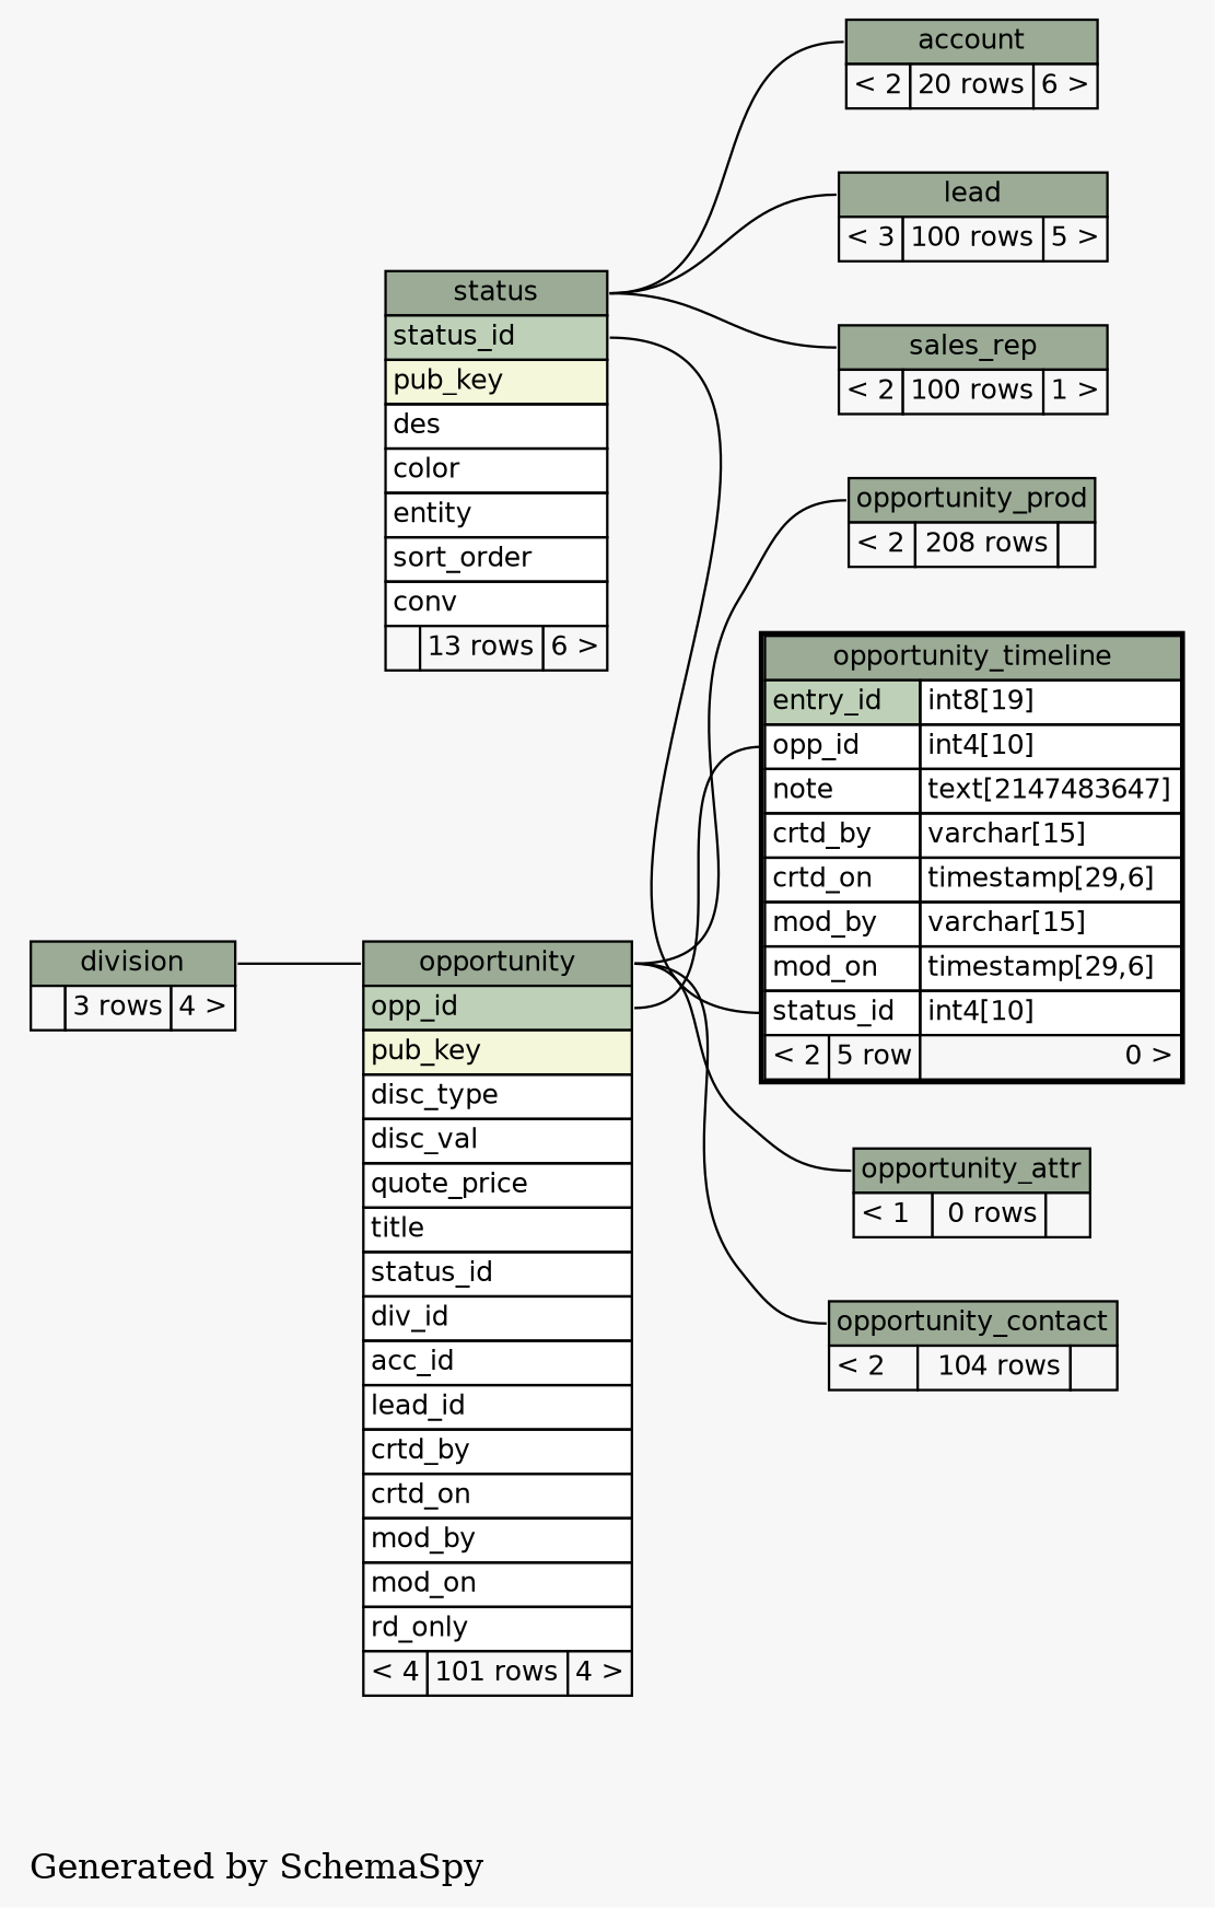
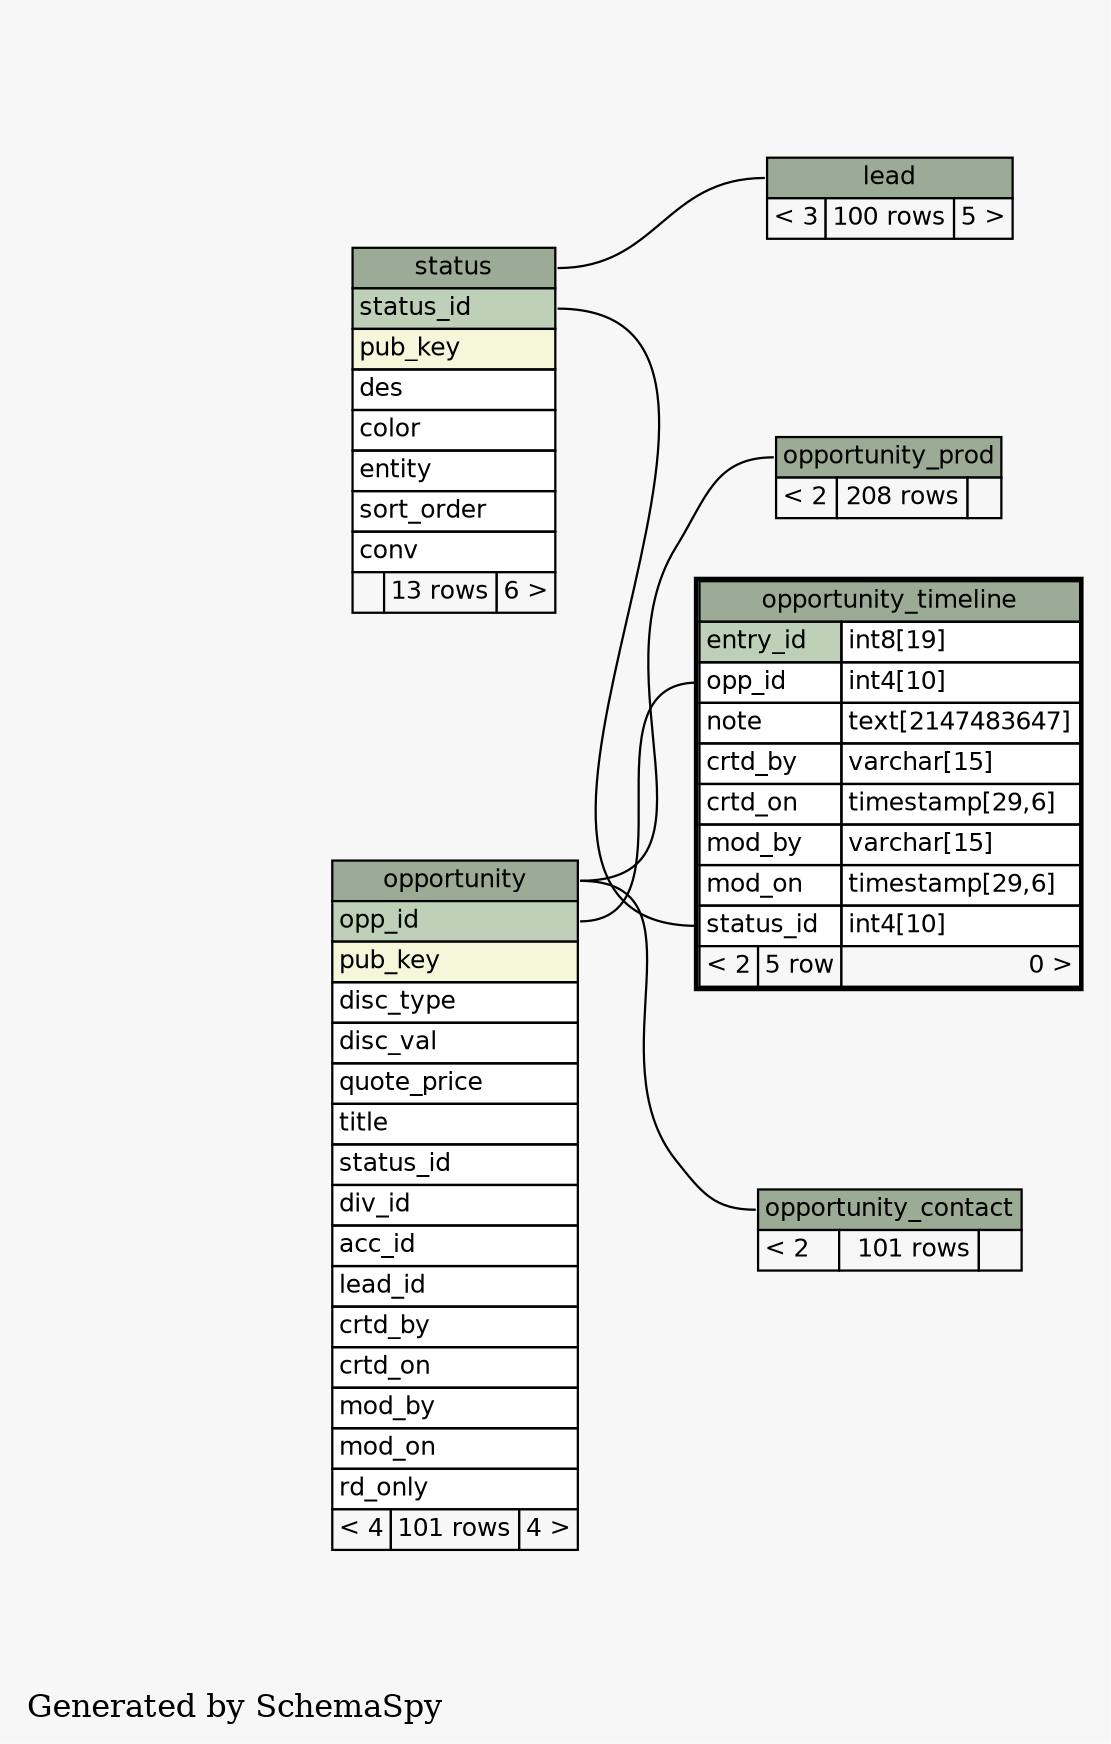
  digraph {
    bgcolor="#f7f7f7"
    label="\nGenerated by SchemaSpy"
    labeljust=l
    rankdir=RL
    node [fontname=Helvetica fontsize=11 shape=plaintext]
    edge [arrowhead=none arrowsize=0.8 arrowtail=crowtee headport="status.heading:e"]
-   n1 [label=<     <TABLE BORDER="0" CELLBORDER="1" CELLSPACING="0" BGCOLOR="#ffffff">       <TR><TD PORT="account.heading" COLSPAN="3" BGCOLOR="#9bab96" ALIGN="CENTER">account</TD></TR>       <TR><TD ALIGN="LEFT" BGCOLOR="#f7f7f7">&lt; 2</TD><TD ALIGN="RIGHT" BGCOLOR="#f7f7f7">20 rows</TD><TD ALIGN="RIGHT" BGCOLOR="#f7f7f7">6 &gt;</TD></TR>     </TABLE>>]
    n2 [label=<     <TABLE BORDER="0" CELLBORDER="1" CELLSPACING="0" BGCOLOR="#ffffff">       <TR><TD PORT="status.heading" COLSPAN="3" BGCOLOR="#9bab96" ALIGN="CENTER">status</TD></TR>       <TR><TD PORT="status_id" COLSPAN="3" BGCOLOR="#bed1b8" ALIGN="LEFT">status_id</TD></TR>       <TR><TD PORT="pub_key" COLSPAN="3" BGCOLOR="#f4f7da" ALIGN="LEFT">pub_key</TD></TR>       <TR><TD PORT="des" COLSPAN="3" ALIGN="LEFT">des</TD></TR>       <TR><TD PORT="color" COLSPAN="3" ALIGN="LEFT">color</TD></TR>       <TR><TD PORT="entity" COLSPAN="3" ALIGN="LEFT">entity</TD></TR>       <TR><TD PORT="sort_order" COLSPAN="3" ALIGN="LEFT">sort_order</TD></TR>       <TR><TD PORT="conv" COLSPAN="3" ALIGN="LEFT">conv</TD></TR>       <TR><TD ALIGN="LEFT" BGCOLOR="#f7f7f7">  </TD><TD ALIGN="RIGHT" BGCOLOR="#f7f7f7">13 rows</TD><TD ALIGN="RIGHT" BGCOLOR="#f7f7f7">6 &gt;</TD></TR>     </TABLE>>]
    n3 [label=<     <TABLE BORDER="0" CELLBORDER="1" CELLSPACING="0" BGCOLOR="#ffffff">       <TR><TD PORT="lead.heading" COLSPAN="3" BGCOLOR="#9bab96" ALIGN="CENTER">lead</TD></TR>       <TR><TD ALIGN="LEFT" BGCOLOR="#f7f7f7">&lt; 3</TD><TD ALIGN="RIGHT" BGCOLOR="#f7f7f7">100 rows</TD><TD ALIGN="RIGHT" BGCOLOR="#f7f7f7">5 &gt;</TD></TR>     </TABLE>>]
    n4 [label=<     <TABLE BORDER="0" CELLBORDER="1" CELLSPACING="0" BGCOLOR="#ffffff">       <TR><TD PORT="opportunity.heading" COLSPAN="3" BGCOLOR="#9bab96" ALIGN="CENTER">opportunity</TD></TR>       <TR><TD PORT="opp_id" COLSPAN="3" BGCOLOR="#bed1b8" ALIGN="LEFT">opp_id</TD></TR>       <TR><TD PORT="pub_key" COLSPAN="3" BGCOLOR="#f4f7da" ALIGN="LEFT">pub_key</TD></TR>       <TR><TD PORT="disc_type" COLSPAN="3" ALIGN="LEFT">disc_type</TD></TR>       <TR><TD PORT="disc_val" COLSPAN="3" ALIGN="LEFT">disc_val</TD></TR>       <TR><TD PORT="quote_price" COLSPAN="3" ALIGN="LEFT">quote_price</TD></TR>       <TR><TD PORT="title" COLSPAN="3" ALIGN="LEFT">title</TD></TR>       <TR><TD PORT="status_id" COLSPAN="3" ALIGN="LEFT">status_id</TD></TR>       <TR><TD PORT="div_id" COLSPAN="3" ALIGN="LEFT">div_id</TD></TR>       <TR><TD PORT="acc_id" COLSPAN="3" ALIGN="LEFT">acc_id</TD></TR>       <TR><TD PORT="lead_id" COLSPAN="3" ALIGN="LEFT">lead_id</TD></TR>       <TR><TD PORT="crtd_by" COLSPAN="3" ALIGN="LEFT">crtd_by</TD></TR>       <TR><TD PORT="crtd_on" COLSPAN="3" ALIGN="LEFT">crtd_on</TD></TR>       <TR><TD PORT="mod_by" COLSPAN="3" ALIGN="LEFT">mod_by</TD></TR>       <TR><TD PORT="mod_on" COLSPAN="3" ALIGN="LEFT">mod_on</TD></TR>       <TR><TD PORT="rd_only" COLSPAN="3" ALIGN="LEFT">rd_only</TD></TR>       <TR><TD ALIGN="LEFT" BGCOLOR="#f7f7f7">&lt; 4</TD><TD ALIGN="RIGHT" BGCOLOR="#f7f7f7">101 rows</TD><TD ALIGN="RIGHT" BGCOLOR="#f7f7f7">4 &gt;</TD></TR>     </TABLE>>]
-   n5 [label=<     <TABLE BORDER="0" CELLBORDER="1" CELLSPACING="0" BGCOLOR="#ffffff">       <TR><TD PORT="division.heading" COLSPAN="3" BGCOLOR="#9bab96" ALIGN="CENTER">division</TD></TR>       <TR><TD ALIGN="LEFT" BGCOLOR="#f7f7f7">  </TD><TD ALIGN="RIGHT" BGCOLOR="#f7f7f7">3 rows</TD><TD ALIGN="RIGHT" BGCOLOR="#f7f7f7">4 &gt;</TD></TR>     </TABLE>>]
-   n6 [label=<     <TABLE BORDER="0" CELLBORDER="1" CELLSPACING="0" BGCOLOR="#ffffff">       <TR><TD PORT="opportunity_attr.heading" COLSPAN="3" BGCOLOR="#9bab96" ALIGN="CENTER">opportunity_attr</TD></TR>       <TR><TD ALIGN="LEFT" BGCOLOR="#f7f7f7">&lt; 1</TD><TD ALIGN="RIGHT" BGCOLOR="#f7f7f7">0 rows</TD><TD ALIGN="RIGHT" BGCOLOR="#f7f7f7">  </TD></TR>     </TABLE>>]
-   n7 [label=<     <TABLE BORDER="0" CELLBORDER="1" CELLSPACING="0" BGCOLOR="#ffffff">       <TR><TD PORT="opportunity_contact.heading" COLSPAN="3" BGCOLOR="#9bab96" ALIGN="CENTER">opportunity_contact</TD></TR>       <TR><TD ALIGN="LEFT" BGCOLOR="#f7f7f7">&lt; 2</TD><TD ALIGN="RIGHT" BGCOLOR="#f7f7f7">104 rows</TD><TD ALIGN="RIGHT" BGCOLOR="#f7f7f7">  </TD></TR>     </TABLE>>]
+   n7 [label=<     <TABLE BORDER="0" CELLBORDER="1" CELLSPACING="0" BGCOLOR="#ffffff">       <TR><TD PORT="opportunity_contact.heading" COLSPAN="3" BGCOLOR="#9bab96" ALIGN="CENTER">opportunity_contact</TD></TR>       <TR><TD ALIGN="LEFT" BGCOLOR="#f7f7f7">&lt; 2</TD><TD ALIGN="RIGHT" BGCOLOR="#f7f7f7">101 rows</TD><TD ALIGN="RIGHT" BGCOLOR="#f7f7f7">  </TD></TR>     </TABLE>>]
    n8 [label=<     <TABLE BORDER="0" CELLBORDER="1" CELLSPACING="0" BGCOLOR="#ffffff">       <TR><TD PORT="opportunity_prod.heading" COLSPAN="3" BGCOLOR="#9bab96" ALIGN="CENTER">opportunity_prod</TD></TR>       <TR><TD ALIGN="LEFT" BGCOLOR="#f7f7f7">&lt; 2</TD><TD ALIGN="RIGHT" BGCOLOR="#f7f7f7">208 rows</TD><TD ALIGN="RIGHT" BGCOLOR="#f7f7f7">  </TD></TR>     </TABLE>>]
    n9 [label=<     <TABLE BORDER="2" CELLBORDER="1" CELLSPACING="0" BGCOLOR="#ffffff">       <TR><TD PORT="opportunity_timeline.heading" COLSPAN="3" BGCOLOR="#9bab96" ALIGN="CENTER">opportunity_timeline</TD></TR>       <TR><TD PORT="entry_id" COLSPAN="2" BGCOLOR="#bed1b8" ALIGN="LEFT">entry_id</TD><TD PORT="entry_id.type" ALIGN="LEFT">int8[19]</TD></TR>       <TR><TD PORT="opp_id" COLSPAN="2" ALIGN="LEFT">opp_id</TD><TD PORT="opp_id.type" ALIGN="LEFT">int4[10]</TD></TR>       <TR><TD PORT="note" COLSPAN="2" ALIGN="LEFT">note</TD><TD PORT="note.type" ALIGN="LEFT">text[2147483647]</TD></TR>       <TR><TD PORT="crtd_by" COLSPAN="2" ALIGN="LEFT">crtd_by</TD><TD PORT="crtd_by.type" ALIGN="LEFT">varchar[15]</TD></TR>       <TR><TD PORT="crtd_on" COLSPAN="2" ALIGN="LEFT">crtd_on</TD><TD PORT="crtd_on.type" ALIGN="LEFT">timestamp[29,6]</TD></TR>       <TR><TD PORT="mod_by" COLSPAN="2" ALIGN="LEFT">mod_by</TD><TD PORT="mod_by.type" ALIGN="LEFT">varchar[15]</TD></TR>       <TR><TD PORT="mod_on" COLSPAN="2" ALIGN="LEFT">mod_on</TD><TD PORT="mod_on.type" ALIGN="LEFT">timestamp[29,6]</TD></TR>       <TR><TD PORT="status_id" COLSPAN="2" ALIGN="LEFT">status_id</TD><TD PORT="status_id.type" ALIGN="LEFT">int4[10]</TD></TR>       <TR><TD ALIGN="LEFT" BGCOLOR="#f7f7f7">&lt; 2</TD><TD ALIGN="RIGHT" BGCOLOR="#f7f7f7">5 row</TD><TD ALIGN="RIGHT" BGCOLOR="#f7f7f7">0 &gt;</TD></TR>     </TABLE>>]
-   n10 [label=<     <TABLE BORDER="0" CELLBORDER="1" CELLSPACING="0" BGCOLOR="#ffffff">       <TR><TD PORT="sales_rep.heading" COLSPAN="3" BGCOLOR="#9bab96" ALIGN="CENTER">sales_rep</TD></TR>       <TR><TD ALIGN="LEFT" BGCOLOR="#f7f7f7">&lt; 2</TD><TD ALIGN="RIGHT" BGCOLOR="#f7f7f7">100 rows</TD><TD ALIGN="RIGHT" BGCOLOR="#f7f7f7">1 &gt;</TD></TR>     </TABLE>>]
-   n1 -> n2 [tailport="account.heading:w"]
    n3 -> n2 [tailport="lead.heading:w"]
-   n4 -> n5 [headport="division.heading:e" tailport="opportunity.heading:w"]
-   n6 -> n4 [arrowtail=tee headport="opportunity.heading:e" tailport="opportunity_attr.heading:w"]
    n7 -> n4 [headport="opportunity.heading:e" tailport="opportunity_contact.heading:w"]
    n8 -> n4 [headport="opportunity.heading:e" tailport="opportunity_prod.heading:w"]
    n9 -> n2 [arrowtail=crowodot headport="status_id:e" tailport="status_id:w"]
    n9 -> n4 [headport="opp_id:e" tailport="opp_id:w"]
-   n10 -> n2 [tailport="sales_rep.heading:w"]
  }
